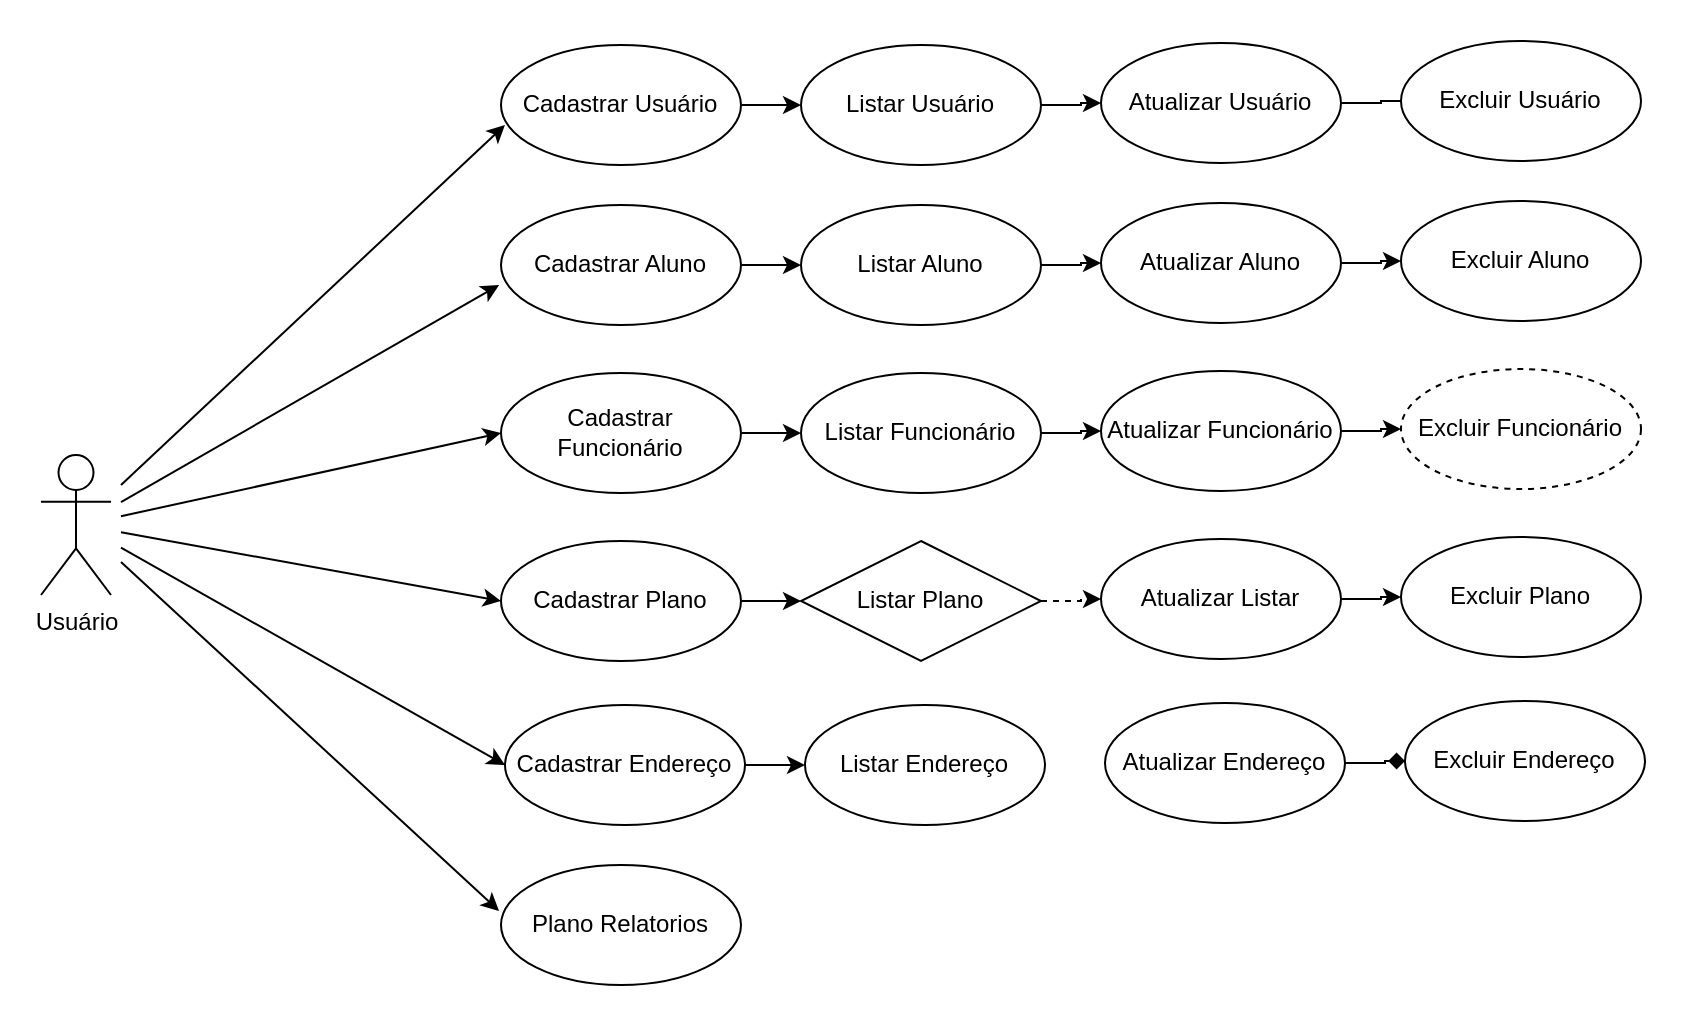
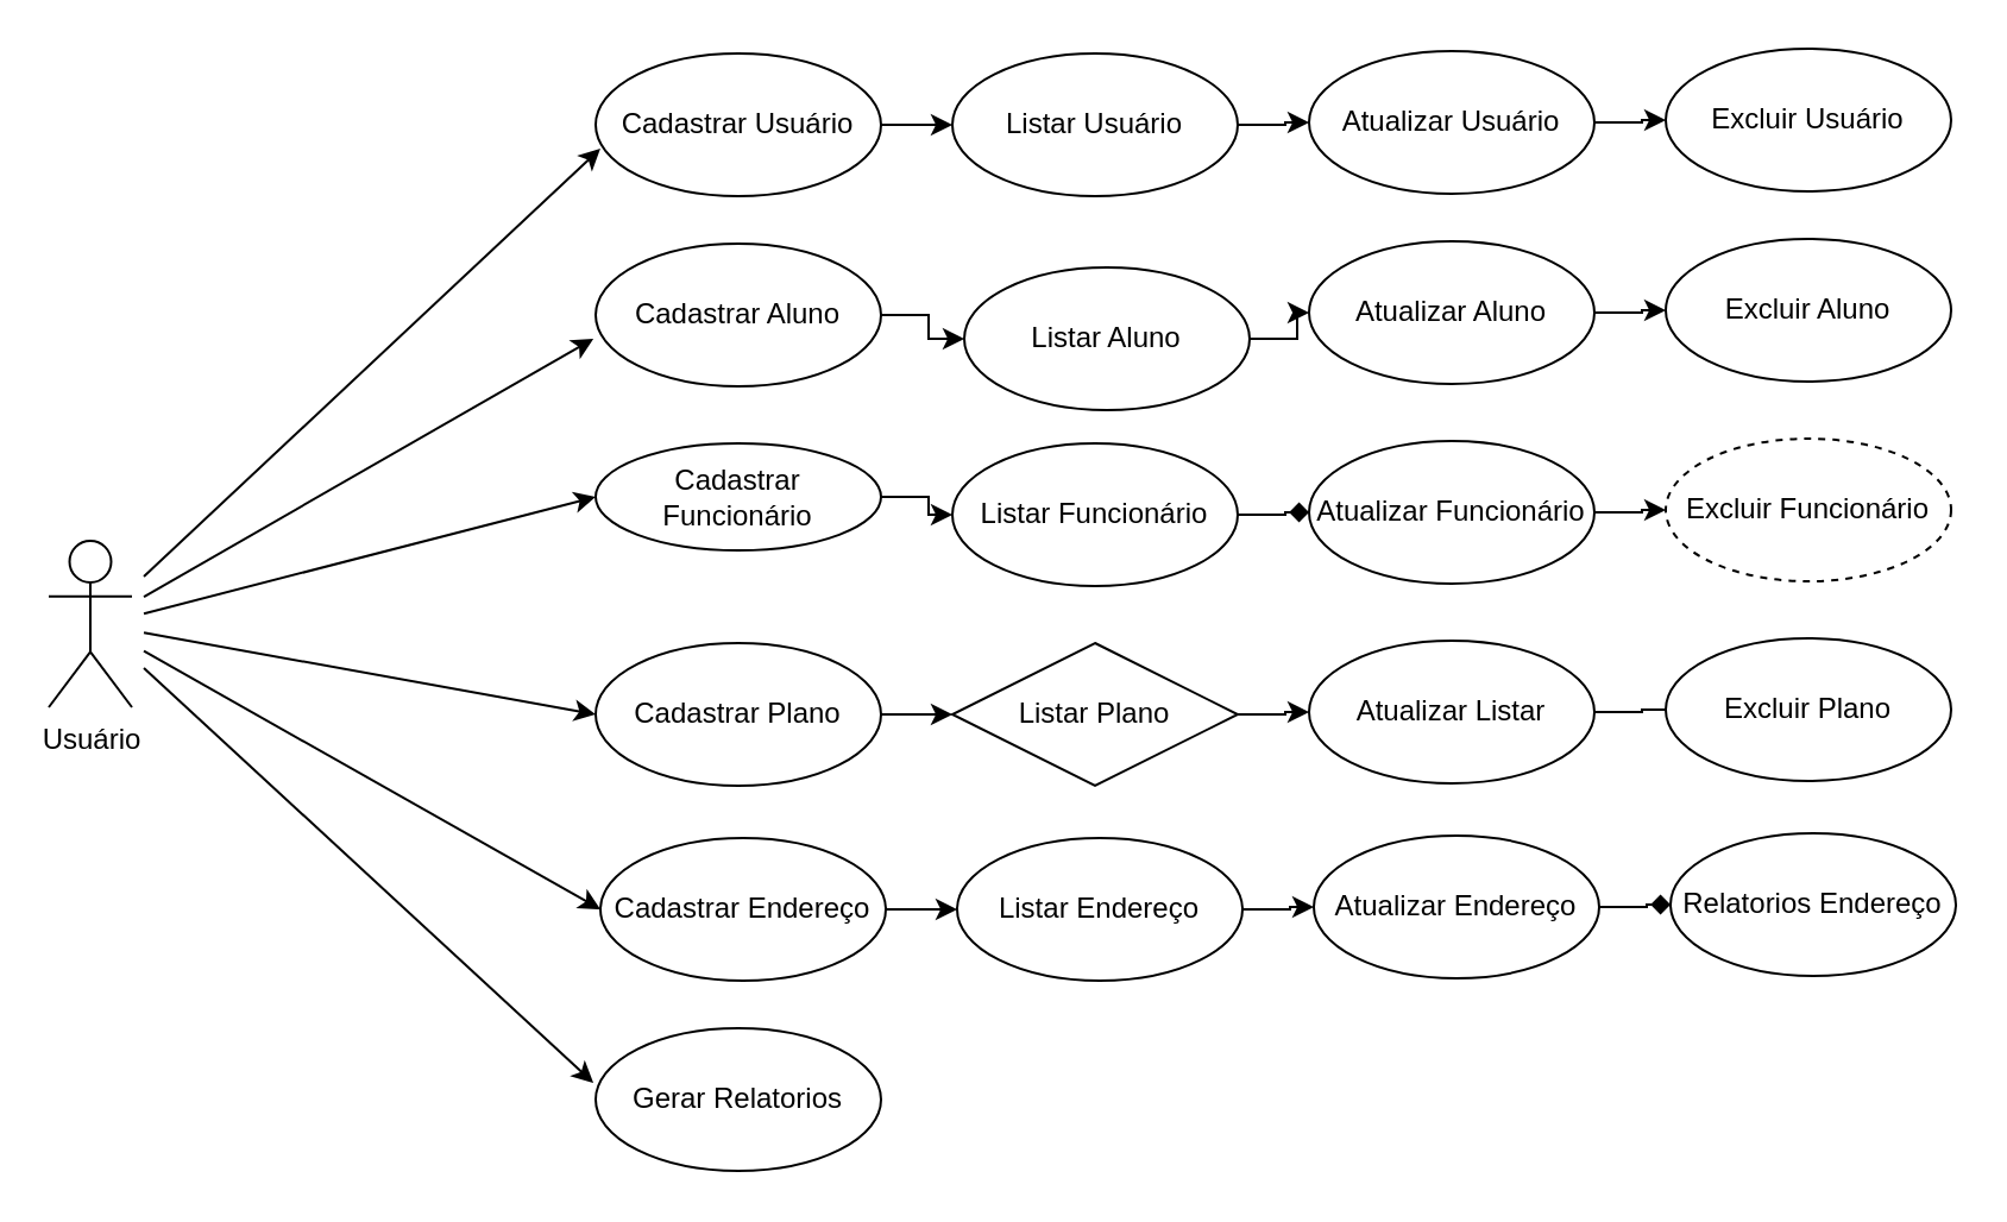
  <mxCell id="0" />
  <mxCell id="1" parent="0" />
  <mxCell id="2" style="rounded=0;orthogonalLoop=1;jettySize=auto;html=1;entryX=0;entryY=0.5;entryDx=0;entryDy=0;" parent="1" target="11" edge="1"><mxGeometry relative="1" as="geometry"><mxPoint x="60" y="257.619" as="sourcePoint" /></mxGeometry></mxCell>
  <mxCell id="3" style="rounded=0;orthogonalLoop=1;jettySize=auto;html=1;entryX=0;entryY=0.5;entryDx=0;entryDy=0;" parent="1" target="13" edge="1"><mxGeometry relative="1" as="geometry"><mxPoint x="60" y="265.619" as="sourcePoint" /></mxGeometry></mxCell>
  <mxCell id="4" style="rounded=0;orthogonalLoop=1;jettySize=auto;html=1;entryX=0;entryY=0.5;entryDx=0;entryDy=0;" parent="1" target="15" edge="1"><mxGeometry relative="1" as="geometry"><mxPoint x="60" y="273.321" as="sourcePoint" /></mxGeometry></mxCell>
  <mxCell id="5" value="" style="edgeStyle=orthogonalEdgeStyle;rounded=0;orthogonalLoop=1;jettySize=auto;html=1;" parent="1" source="6" target="21" edge="1"><mxGeometry relative="1" as="geometry" /></mxCell>
  <mxCell id="6" value="Cadastrar Aluno" style="ellipse;whiteSpace=wrap;html=1;" parent="1" vertex="1"><mxGeometry x="250" y="102" width="120" height="60" as="geometry" /></mxCell>
- <mxCell id="7" value="Plano Relatorios" style="ellipse;whiteSpace=wrap;html=1;" parent="1" vertex="1"><mxGeometry x="250" y="432" width="120" height="60" as="geometry" /></mxCell>
+ <mxCell id="7" value="Gerar Relatorios" style="ellipse;whiteSpace=wrap;html=1;" parent="1" vertex="1"><mxGeometry x="250" y="432" width="120" height="60" as="geometry" /></mxCell>
  <mxCell id="8" value="" style="edgeStyle=orthogonalEdgeStyle;rounded=0;orthogonalLoop=1;jettySize=auto;html=1;" parent="1" source="9" target="23" edge="1"><mxGeometry relative="1" as="geometry" /></mxCell>
  <mxCell id="9" value="Cadastrar Usuário" style="ellipse;whiteSpace=wrap;html=1;" parent="1" vertex="1"><mxGeometry x="250" y="22" width="120" height="60" as="geometry" /></mxCell>
  <mxCell id="10" value="" style="edgeStyle=orthogonalEdgeStyle;rounded=0;orthogonalLoop=1;jettySize=auto;html=1;" parent="1" source="11" target="25" edge="1"><mxGeometry relative="1" as="geometry" /></mxCell>
- <mxCell id="11" value="Cadastrar Funcionário" style="ellipse;whiteSpace=wrap;html=1;" parent="1" vertex="1"><mxGeometry x="250" y="186" width="120" height="60" as="geometry" /></mxCell>
+ <mxCell id="11" value="Cadastrar Funcionário" style="ellipse;whiteSpace=wrap;html=1;" parent="1" vertex="1"><mxGeometry x="250" y="186" width="120" height="45" as="geometry" /></mxCell>
  <mxCell id="12" value="" style="edgeStyle=orthogonalEdgeStyle;rounded=0;orthogonalLoop=1;jettySize=auto;html=1;" parent="1" source="13" target="27" edge="1"><mxGeometry relative="1" as="geometry" /></mxCell>
  <mxCell id="13" value="Cadastrar Plano" style="ellipse;whiteSpace=wrap;html=1;" parent="1" vertex="1"><mxGeometry x="250" y="270" width="120" height="60" as="geometry" /></mxCell>
  <mxCell id="14" value="" style="edgeStyle=orthogonalEdgeStyle;rounded=0;orthogonalLoop=1;jettySize=auto;html=1;" parent="1" source="15" target="29" edge="1"><mxGeometry relative="1" as="geometry" /></mxCell>
  <mxCell id="15" value="Cadastrar Endereço" style="ellipse;whiteSpace=wrap;html=1;" parent="1" vertex="1"><mxGeometry x="252" y="352" width="120" height="60" as="geometry" /></mxCell>
  <mxCell id="16" style="rounded=0;orthogonalLoop=1;jettySize=auto;html=1;entryX=0.025;entryY=0.8;entryDx=0;entryDy=0;entryPerimeter=0;" parent="1" edge="1"><mxGeometry relative="1" as="geometry"><mxPoint x="60" y="242" as="sourcePoint" /><mxPoint x="252" y="62" as="targetPoint" /></mxGeometry></mxCell>
  <mxCell id="17" style="rounded=0;orthogonalLoop=1;jettySize=auto;html=1;entryX=-0.008;entryY=0.667;entryDx=0;entryDy=0;entryPerimeter=0;" parent="1" target="6" edge="1"><mxGeometry relative="1" as="geometry"><mxPoint x="60" y="250.521" as="sourcePoint" /></mxGeometry></mxCell>
  <mxCell id="18" style="rounded=0;orthogonalLoop=1;jettySize=auto;html=1;entryX=-0.008;entryY=0.383;entryDx=0;entryDy=0;entryPerimeter=0;" parent="1" target="7" edge="1"><mxGeometry relative="1" as="geometry"><mxPoint x="60" y="280.463" as="sourcePoint" /></mxGeometry></mxCell>
  <mxCell id="19" value="Usuário" style="shape=umlActor;verticalLabelPosition=bottom;verticalAlign=top;html=1;outlineConnect=0;" parent="1" vertex="1"><mxGeometry x="20" y="227" width="35" height="70" as="geometry" /></mxCell>
  <mxCell id="20" value="" style="edgeStyle=orthogonalEdgeStyle;rounded=0;orthogonalLoop=1;jettySize=auto;html=1;" parent="1" source="21" target="31" edge="1"><mxGeometry relative="1" as="geometry" /></mxCell>
- <mxCell id="21" value="Listar Aluno" style="ellipse;whiteSpace=wrap;html=1;" parent="1" vertex="1"><mxGeometry x="400" y="102" width="120" height="60" as="geometry" /></mxCell>
+ <mxCell id="21" value="Listar Aluno" style="ellipse;whiteSpace=wrap;html=1;" parent="1" vertex="1"><mxGeometry x="405" y="112" width="120" height="60" as="geometry" /></mxCell>
  <mxCell id="22" value="" style="edgeStyle=orthogonalEdgeStyle;rounded=0;orthogonalLoop=1;jettySize=auto;html=1;" parent="1" source="23" target="33" edge="1"><mxGeometry relative="1" as="geometry" /></mxCell>
  <mxCell id="23" value="Listar Usuário" style="ellipse;whiteSpace=wrap;html=1;" parent="1" vertex="1"><mxGeometry x="400" y="22" width="120" height="60" as="geometry" /></mxCell>
- <mxCell id="24" value="" style="edgeStyle=orthogonalEdgeStyle;rounded=0;orthogonalLoop=1;jettySize=auto;html=1;" parent="1" source="25" target="35" edge="1"><mxGeometry relative="1" as="geometry" /></mxCell>
+ <mxCell id="24" value="" style="edgeStyle=orthogonalEdgeStyle;rounded=0;orthogonalLoop=1;jettySize=auto;html=1;endArrow=diamond;" parent="1" source="25" target="35" edge="1"><mxGeometry relative="1" as="geometry" /></mxCell>
  <mxCell id="25" value="Listar&amp;nbsp;Funcionário" style="ellipse;whiteSpace=wrap;html=1;" parent="1" vertex="1"><mxGeometry x="400" y="186" width="120" height="60" as="geometry" /></mxCell>
- <mxCell id="26" value="" style="edgeStyle=orthogonalEdgeStyle;rounded=0;orthogonalLoop=1;jettySize=auto;html=1;dashed=1;" parent="1" source="27" target="37" edge="1"><mxGeometry relative="1" as="geometry" /></mxCell>
+ <mxCell id="26" value="" style="edgeStyle=orthogonalEdgeStyle;rounded=0;orthogonalLoop=1;jettySize=auto;html=1;" parent="1" source="27" target="37" edge="1"><mxGeometry relative="1" as="geometry" /></mxCell>
  <mxCell id="27" value="Listar&amp;nbsp;Plano" style="rhombus;whiteSpace=wrap;html=1;" parent="1" vertex="1"><mxGeometry x="400" y="270" width="120" height="60" as="geometry" /></mxCell>
+ <mxCell id="28" value="" style="edgeStyle=orthogonalEdgeStyle;rounded=0;orthogonalLoop=1;jettySize=auto;html=1;" parent="1" source="29" target="39" edge="1"><mxGeometry relative="1" as="geometry" /></mxCell>
  <mxCell id="29" value="Listar&amp;nbsp;Endereço" style="ellipse;whiteSpace=wrap;html=1;" parent="1" vertex="1"><mxGeometry x="402" y="352" width="120" height="60" as="geometry" /></mxCell>
  <mxCell id="30" value="" style="edgeStyle=orthogonalEdgeStyle;rounded=0;orthogonalLoop=1;jettySize=auto;html=1;" parent="1" source="31" target="40" edge="1"><mxGeometry relative="1" as="geometry" /></mxCell>
  <mxCell id="31" value="Atualizar Aluno" style="ellipse;whiteSpace=wrap;html=1;" parent="1" vertex="1"><mxGeometry x="550" y="101" width="120" height="60" as="geometry" /></mxCell>
- <mxCell id="32" value="" style="edgeStyle=orthogonalEdgeStyle;rounded=0;orthogonalLoop=1;jettySize=auto;html=1;endArrow=none;" parent="1" source="33" target="41" edge="1"><mxGeometry relative="1" as="geometry" /></mxCell>
+ <mxCell id="32" value="" style="edgeStyle=orthogonalEdgeStyle;rounded=0;orthogonalLoop=1;jettySize=auto;html=1;" parent="1" source="33" target="41" edge="1"><mxGeometry relative="1" as="geometry" /></mxCell>
  <mxCell id="33" value="Atualizar Usuário" style="ellipse;whiteSpace=wrap;html=1;" parent="1" vertex="1"><mxGeometry x="550" y="21" width="120" height="60" as="geometry" /></mxCell>
  <mxCell id="34" value="" style="edgeStyle=orthogonalEdgeStyle;rounded=0;orthogonalLoop=1;jettySize=auto;html=1;" parent="1" source="35" target="42" edge="1"><mxGeometry relative="1" as="geometry" /></mxCell>
  <mxCell id="35" value="Atualizar Funcionário" style="ellipse;whiteSpace=wrap;html=1;" parent="1" vertex="1"><mxGeometry x="550" y="185" width="120" height="60" as="geometry" /></mxCell>
- <mxCell id="36" value="" style="edgeStyle=orthogonalEdgeStyle;rounded=0;orthogonalLoop=1;jettySize=auto;html=1;" parent="1" source="37" target="43" edge="1"><mxGeometry relative="1" as="geometry" /></mxCell>
+ <mxCell id="36" value="" style="edgeStyle=orthogonalEdgeStyle;rounded=0;orthogonalLoop=1;jettySize=auto;html=1;endArrow=none;" parent="1" source="37" target="43" edge="1"><mxGeometry relative="1" as="geometry" /></mxCell>
  <mxCell id="37" value="Atualizar Listar" style="ellipse;whiteSpace=wrap;html=1;" parent="1" vertex="1"><mxGeometry x="550" y="269" width="120" height="60" as="geometry" /></mxCell>
  <mxCell id="38" value="" style="edgeStyle=orthogonalEdgeStyle;rounded=0;orthogonalLoop=1;jettySize=auto;html=1;endArrow=diamond;" parent="1" source="39" target="44" edge="1"><mxGeometry relative="1" as="geometry" /></mxCell>
  <mxCell id="39" value="Atualizar Endereço" style="ellipse;whiteSpace=wrap;html=1;" parent="1" vertex="1"><mxGeometry x="552" y="351" width="120" height="60" as="geometry" /></mxCell>
  <mxCell id="40" value="Excluir Aluno" style="ellipse;whiteSpace=wrap;html=1;" parent="1" vertex="1"><mxGeometry x="700" y="100" width="120" height="60" as="geometry" /></mxCell>
  <mxCell id="41" value="Excluir Usuário" style="ellipse;whiteSpace=wrap;html=1;" parent="1" vertex="1"><mxGeometry x="700" y="20" width="120" height="60" as="geometry" /></mxCell>
  <mxCell id="42" value="Excluir Funcionário" style="ellipse;whiteSpace=wrap;html=1;dashed=1;" parent="1" vertex="1"><mxGeometry x="700" y="184" width="120" height="60" as="geometry" /></mxCell>
  <mxCell id="43" value="Excluir Plano" style="ellipse;whiteSpace=wrap;html=1;" parent="1" vertex="1"><mxGeometry x="700" y="268" width="120" height="60" as="geometry" /></mxCell>
- <mxCell id="44" value="Excluir Endereço" style="ellipse;whiteSpace=wrap;html=1;" parent="1" vertex="1"><mxGeometry x="702" y="350" width="120" height="60" as="geometry" /></mxCell>
+ <mxCell id="44" value="Relatorios Endereço" style="ellipse;whiteSpace=wrap;html=1;" parent="1" vertex="1"><mxGeometry x="702" y="350" width="120" height="60" as="geometry" /></mxCell>
